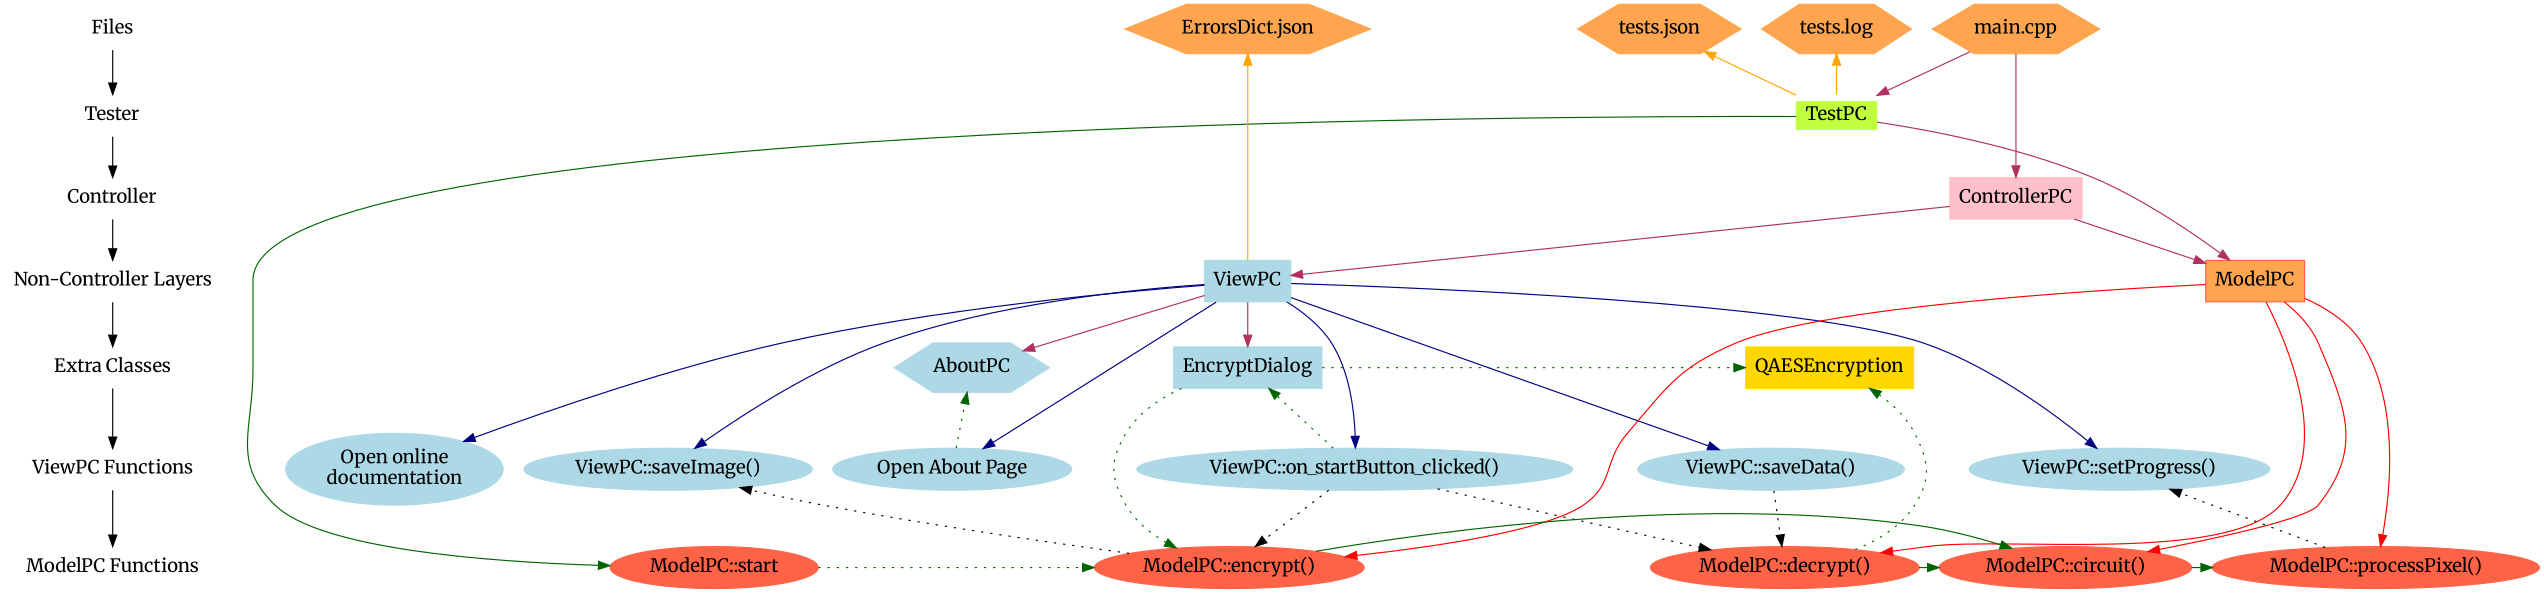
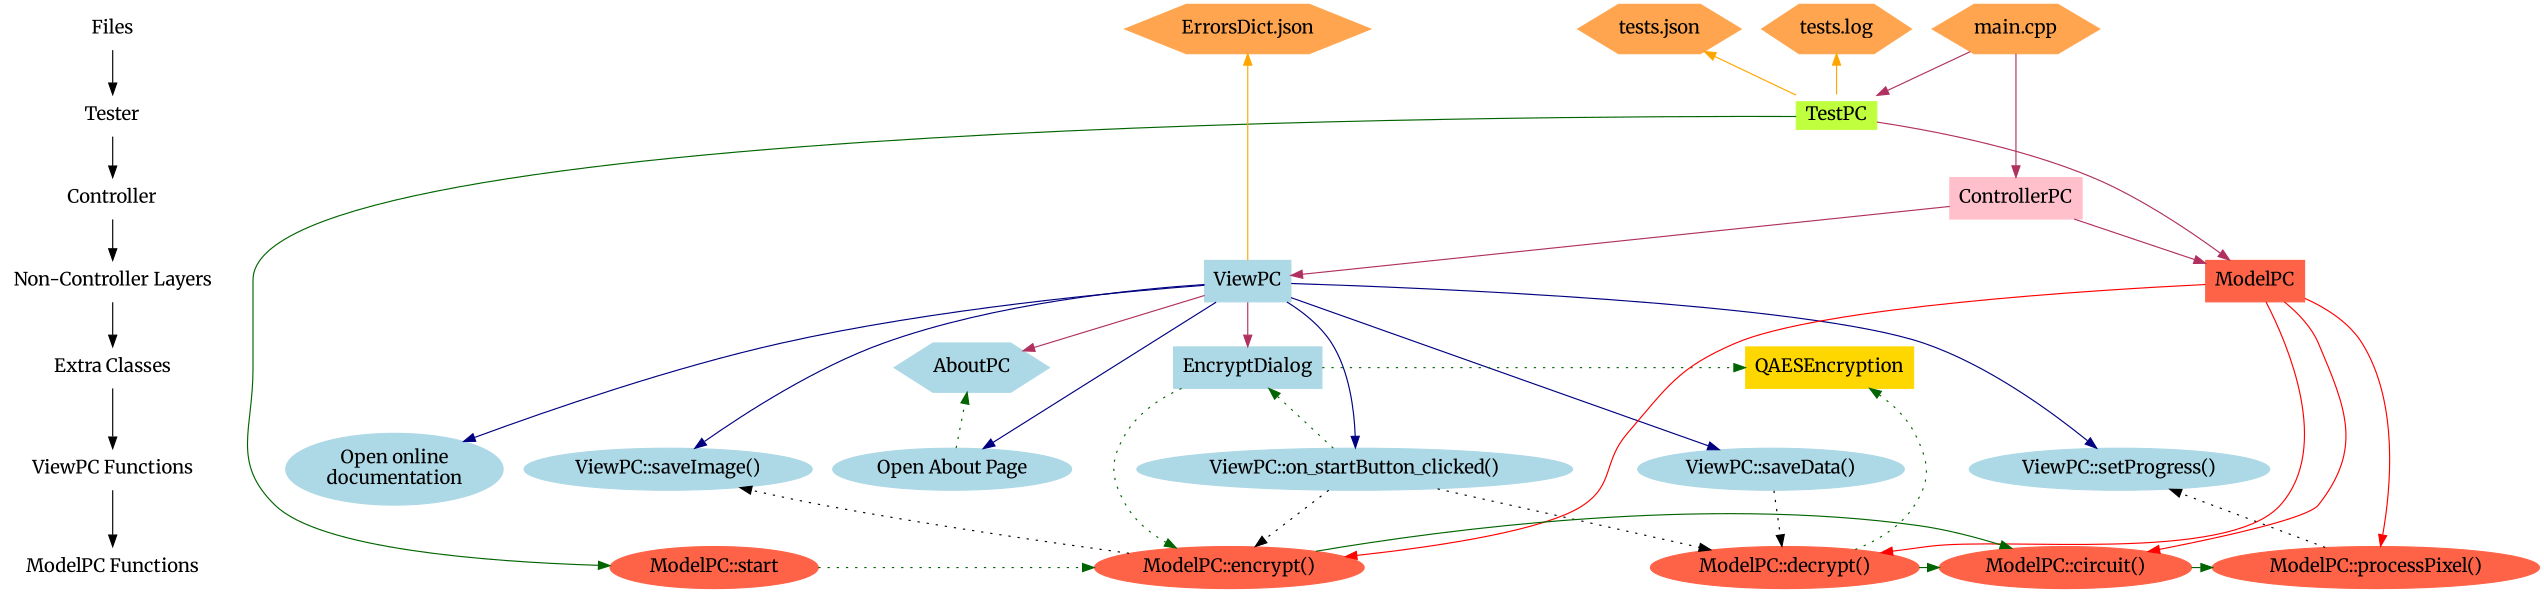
  digraph {
    fontname=Merriweather
    node [fontname=Merriweather fontsize=16 shape=ellipse color=lightblue style=filled]
    edge [fontname=Merriweather]
    Files [shape=plaintext color="" style=""]
    "tests.json" [color=tan1 shape=hexagon]
    "main.cpp" [color=tan1 shape=hexagon]
    "ErrorsDict.json" [color=tan1 shape=hexagon]
    "tests.log" [color=tan1 shape=hexagon]
    Tester [shape=plaintext color="" style=""]
    TestPC [color=olivedrab1 shape=signature]
    Controller [shape=plaintext color="" style=""]
    ControllerPC [color=pink shape=box]
    "Extra Classes" [shape=plaintext color="" style=""]
    QAESEncryption [color=gold shape=box]
    "Non-Controller Layers" [shape=plaintext color="" style=""]
    ViewPC [shape=box]
    EncryptDialog [shape=box]
    AboutPC [shape=hexagon]
    "ViewPC Functions" [shape=plaintext color="" style=""]
    "ViewPC::saveData()"
    "ViewPC::saveImage()"
    "ViewPC::setProgress()"
    "ViewPC::on_startButton_clicked()"
    "Open About Page"
    "Open online\ndocumentation"
-   ModelPC [color=tomato shape=box fillcolor=tan1]
+   ModelPC [color=tomato shape=box]
    "ModelPC Functions" [shape=plaintext color="" style=""]
    "ModelPC::encrypt()" [color=tomato]
    "ModelPC::decrypt()" [color=tomato]
    "ModelPC::circuit()" [color=tomato]
    "ModelPC::processPixel()" [color=tomato]
    "ModelPC::start" [color=tomato]
    subgraph sub_1 {
      rank=same
      Files
      "tests.json"
      "main.cpp"
      "ErrorsDict.json"
      "tests.log"
    }
    subgraph sub_2 {
      rank=same
      Tester
      TestPC
    }
    subgraph sub_3 {
      rank=same
      Controller
      ControllerPC
    }
    subgraph sub_4 {
      rank=same
      "Extra Classes"
      QAESEncryption
    }
    subgraph sub_5 {
      rank=same
      "Non-Controller Layers"
      ViewPC
    }
    subgraph sub_6 {
      rank=same
      "Extra Classes"
      EncryptDialog
      AboutPC
    }
    subgraph sub_7 {
      rank=same
      "ViewPC Functions"
      "ViewPC::saveData()"
      "ViewPC::saveImage()"
      "ViewPC::setProgress()"
      "ViewPC::on_startButton_clicked()"
      "Open About Page"
      "Open online\ndocumentation"
    }
    subgraph sub_8 {
      rank=same
      "Non-Controller Layers"
      ModelPC
    }
    subgraph sub_9 {
      rank=same
      "ModelPC Functions"
      "ModelPC::encrypt()"
      "ModelPC::decrypt()"
      "ModelPC::circuit()"
      "ModelPC::processPixel()"
      "ModelPC::start"
    }
    Files -> Tester
    "main.cpp" -> TestPC [color=maroon]
    "main.cpp" -> ControllerPC [color=maroon]
    Tester -> Controller
    TestPC -> "tests.json" [color=orange]
    TestPC -> "tests.log" [color=orange]
    TestPC -> ModelPC [color=maroon]
    TestPC -> "ModelPC::start" [color=darkgreen]
    Controller -> "Non-Controller Layers"
    ControllerPC -> ViewPC [color=maroon]
    ControllerPC -> ModelPC [color=maroon]
    "Extra Classes" -> "ViewPC Functions"
    "Non-Controller Layers" -> "Extra Classes"
    ViewPC -> "ErrorsDict.json" [color=orange]
    ViewPC -> EncryptDialog [color=maroon]
    ViewPC -> AboutPC [color=maroon]
    ViewPC -> "ViewPC::saveData()" [color=navy]
    ViewPC -> "ViewPC::saveImage()" [color=navy]
    ViewPC -> "ViewPC::setProgress()" [color=navy]
    ViewPC -> "ViewPC::on_startButton_clicked()" [color=navy]
    ViewPC -> "Open About Page" [color=navy]
    ViewPC -> "Open online\ndocumentation" [color=navy]
    EncryptDialog -> QAESEncryption [color=darkgreen style=dotted]
    EncryptDialog -> "ModelPC::encrypt()" [color=darkgreen style=dotted]
    "ViewPC Functions" -> "ModelPC Functions"
    "ViewPC::saveData()" -> "ModelPC::decrypt()" [style=dotted]
    "ViewPC::on_startButton_clicked()" -> EncryptDialog [color=darkgreen style=dotted]
    "ViewPC::on_startButton_clicked()" -> "ModelPC::encrypt()" [style=dotted]
    "ViewPC::on_startButton_clicked()" -> "ModelPC::decrypt()" [style=dotted]
    "Open About Page" -> AboutPC [color=darkgreen style=dotted]
    ModelPC -> "ModelPC::encrypt()" [color=red]
    ModelPC -> "ModelPC::decrypt()" [color=red]
    ModelPC -> "ModelPC::circuit()" [color=red]
    ModelPC -> "ModelPC::processPixel()" [color=red]
    "ModelPC::encrypt()" -> "ViewPC::saveImage()" [style=dotted]
    "ModelPC::encrypt()" -> "ModelPC::circuit()" [color=darkgreen]
    "ModelPC::decrypt()" -> QAESEncryption [color=darkgreen style=dotted]
    "ModelPC::decrypt()" -> "ModelPC::circuit()" [color=darkgreen]
    "ModelPC::circuit()" -> "ModelPC::processPixel()" [color=darkgreen]
    "ModelPC::processPixel()" -> "ViewPC::setProgress()" [style=dotted]
    "ModelPC::start" -> "ModelPC::encrypt()" [color=darkgreen style=dotted]
  }
